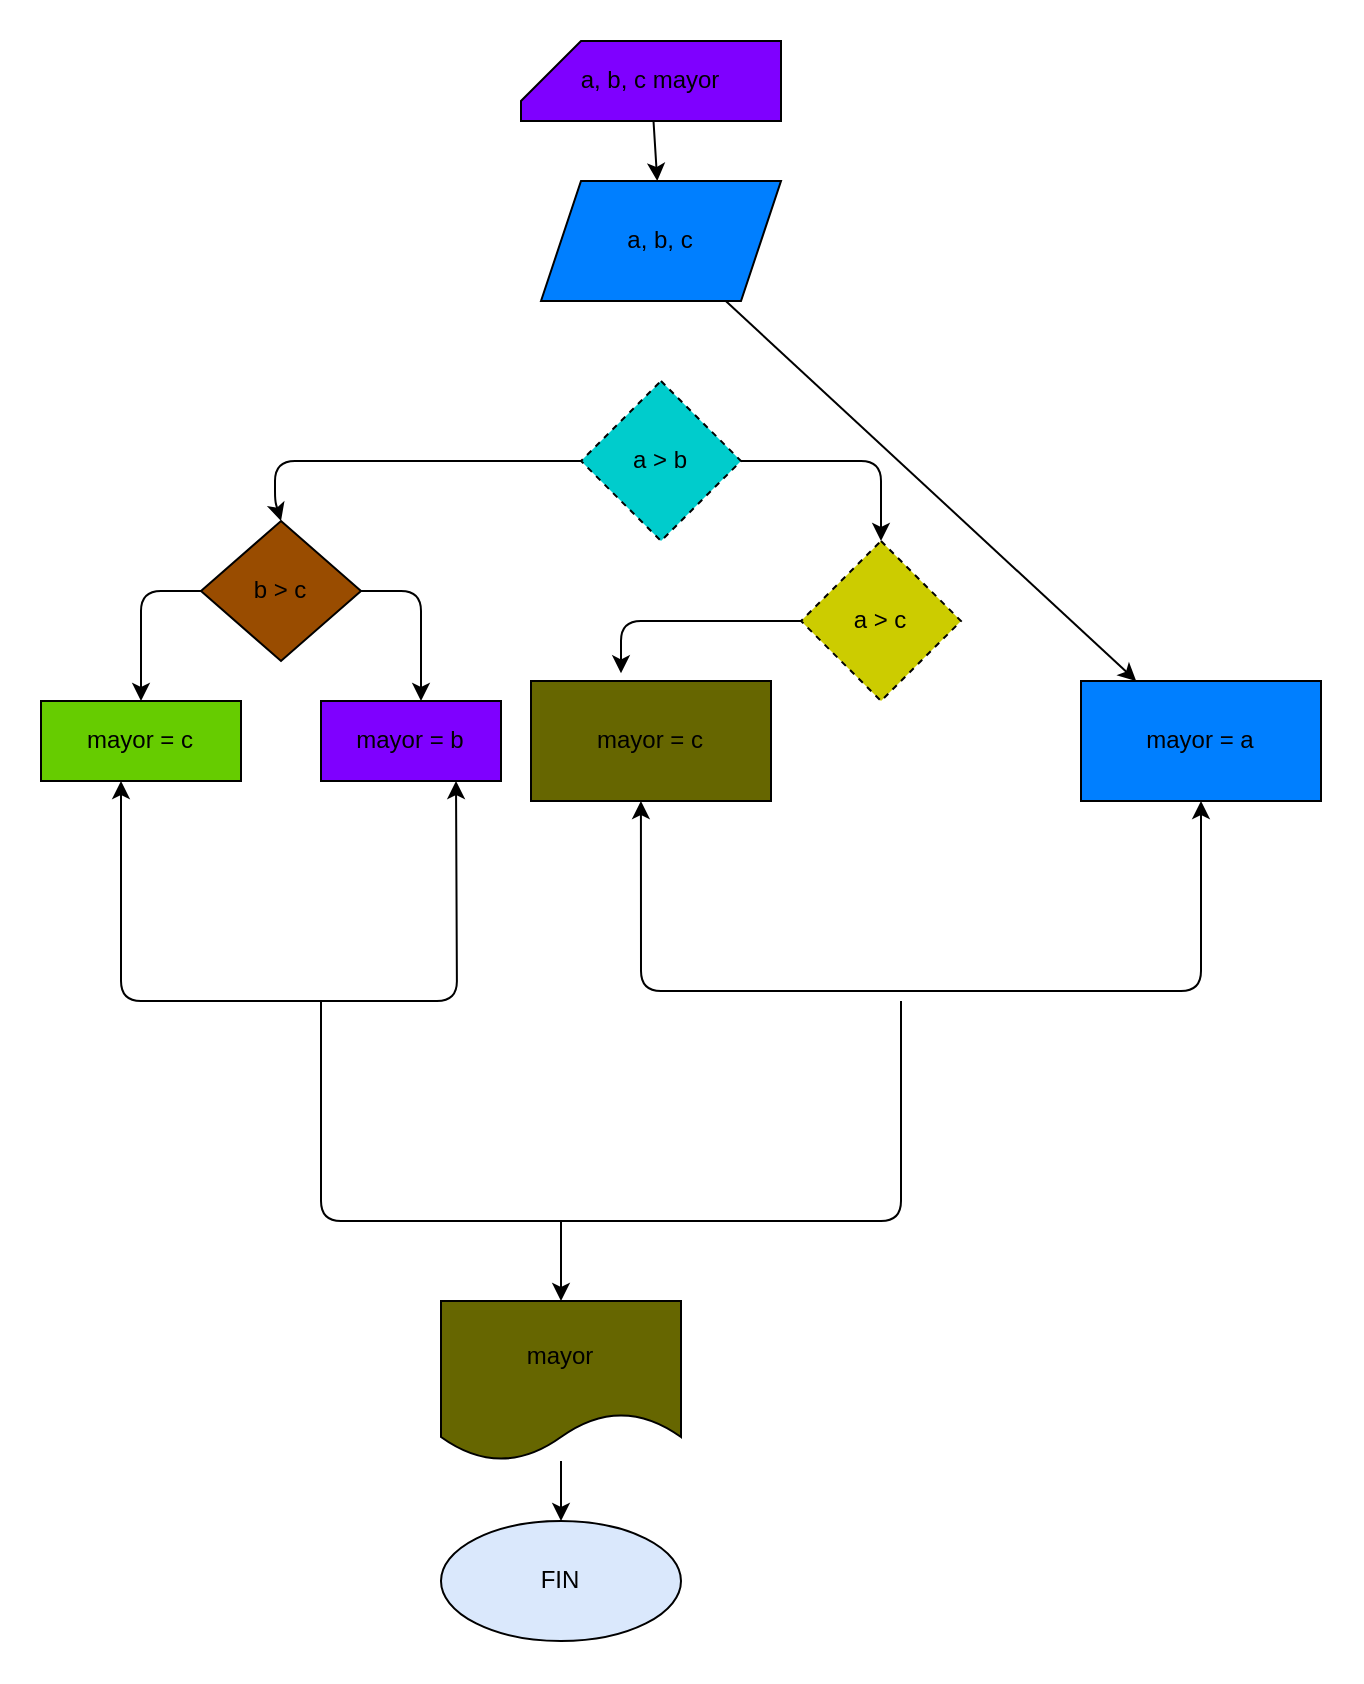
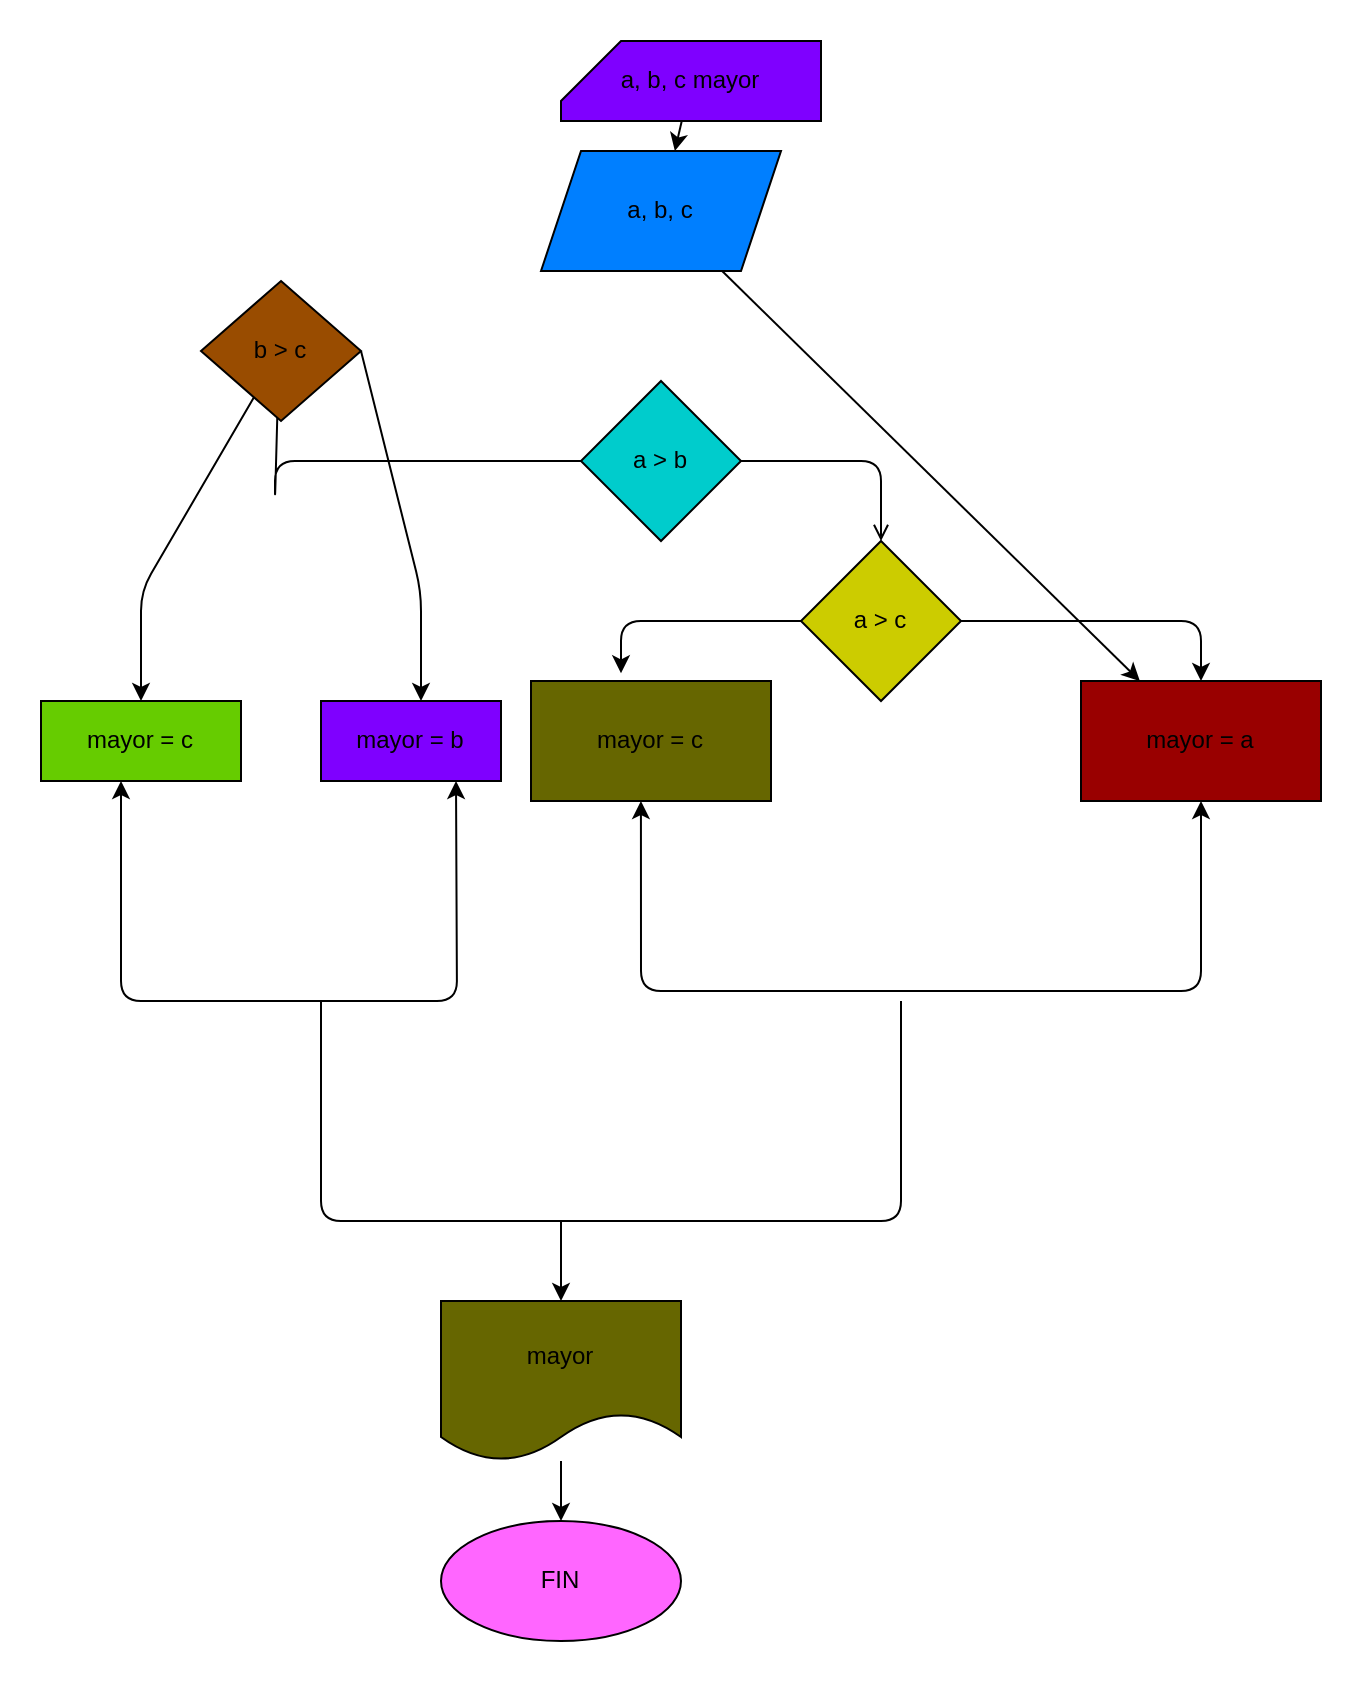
  <mxCell id="0" />
  <mxCell id="1" parent="0" />
- <mxCell id="2" value="a, b, c" style="shape=parallelogram;perimeter=parallelogramPerimeter;whiteSpace=wrap;html=1;fixedSize=1;fillColor=#007FFF;" vertex="1" parent="1"><mxGeometry x="270" y="90" width="120" height="60" as="geometry" /></mxCell>
+ <mxCell id="2" value="a, b, c" style="shape=parallelogram;perimeter=parallelogramPerimeter;whiteSpace=wrap;html=1;fixedSize=1;fillColor=#007FFF;" vertex="1" parent="1"><mxGeometry x="270" y="75" width="120" height="60" as="geometry" /></mxCell>
  <mxCell id="3" value="" style="edgeStyle=none;html=1;" edge="1" parent="1" source="4" target="2"><mxGeometry relative="1" as="geometry" /></mxCell>
- <mxCell id="4" value="a, b, c mayor" style="shape=card;whiteSpace=wrap;html=1;fillColor=#7F00FF;" vertex="1" parent="1"><mxGeometry x="260" y="20" width="130" height="40" as="geometry" /></mxCell>
+ <mxCell id="4" value="a, b, c mayor" style="shape=card;whiteSpace=wrap;html=1;fillColor=#7F00FF;" vertex="1" parent="1"><mxGeometry x="280" y="20" width="130" height="40" as="geometry" /></mxCell>
  <mxCell id="5" style="edgeStyle=none;html=1;" edge="1" parent="1" source="2" target="12"><mxGeometry relative="1" as="geometry" /></mxCell>
- <mxCell id="6" style="edgeStyle=none;html=1;entryX=0.5;entryY=0;entryDx=0;entryDy=0;" edge="1" parent="1" source="8" target="11"><mxGeometry relative="1" as="geometry"><mxPoint x="440" y="230" as="targetPoint" /><Array as="points"><mxPoint x="440" y="230" /></Array></mxGeometry></mxCell>
+ <mxCell id="6" style="edgeStyle=none;html=1;entryX=0.5;entryY=0;entryDx=0;entryDy=0;endArrow=open;" edge="1" parent="1" source="8" target="11"><mxGeometry relative="1" as="geometry"><mxPoint x="440" y="230" as="targetPoint" /><Array as="points"><mxPoint x="440" y="230" /></Array></mxGeometry></mxCell>
  <mxCell id="7" style="edgeStyle=none;html=1;entryX=0.5;entryY=0;entryDx=0;entryDy=0;" edge="1" parent="1" source="8" target="16"><mxGeometry relative="1" as="geometry"><mxPoint x="140" y="230" as="targetPoint" /><Array as="points"><mxPoint x="137" y="230" /><mxPoint x="137" y="250" /></Array></mxGeometry></mxCell>
- <mxCell id="8" value="a &amp;gt; b" style="rhombus;whiteSpace=wrap;html=1;fillColor=#00CCCC;dashed=1;" vertex="1" parent="1"><mxGeometry x="290" y="190" width="80" height="80" as="geometry" /></mxCell>
+ <mxCell id="8" value="a &amp;gt; b" style="rhombus;whiteSpace=wrap;html=1;fillColor=#00CCCC;" vertex="1" parent="1"><mxGeometry x="290" y="190" width="80" height="80" as="geometry" /></mxCell>
+ <mxCell id="9" style="edgeStyle=none;html=1;" edge="1" parent="1" source="11" target="12"><mxGeometry relative="1" as="geometry"><mxPoint x="600" y="350" as="targetPoint" /><Array as="points"><mxPoint x="600" y="310" /></Array></mxGeometry></mxCell>
  <mxCell id="10" style="edgeStyle=none;html=1;exitX=0;exitY=0.5;exitDx=0;exitDy=0;entryX=0.375;entryY=-0.064;entryDx=0;entryDy=0;entryPerimeter=0;" edge="1" parent="1" source="11" target="13"><mxGeometry relative="1" as="geometry"><mxPoint x="310" y="310" as="targetPoint" /><Array as="points"><mxPoint x="310" y="310" /></Array></mxGeometry></mxCell>
- <mxCell id="11" value="a &amp;gt; c" style="rhombus;whiteSpace=wrap;html=1;fillColor=#CCCC00;dashed=1;" vertex="1" parent="1"><mxGeometry x="400" y="270" width="80" height="80" as="geometry" /></mxCell>
- <mxCell id="12" value="mayor = a" style="rounded=0;whiteSpace=wrap;html=1;fillColor=#007fff;" vertex="1" parent="1"><mxGeometry x="540" y="340" width="120" height="60" as="geometry" /></mxCell>
+ <mxCell id="11" value="a &amp;gt; c" style="rhombus;whiteSpace=wrap;html=1;fillColor=#CCCC00;" vertex="1" parent="1"><mxGeometry x="400" y="270" width="80" height="80" as="geometry" /></mxCell>
+ <mxCell id="12" value="mayor = a" style="rounded=0;whiteSpace=wrap;html=1;fillColor=#990000;" vertex="1" parent="1"><mxGeometry x="540" y="340" width="120" height="60" as="geometry" /></mxCell>
  <mxCell id="13" value="mayor = c" style="rounded=0;whiteSpace=wrap;html=1;fillColor=#666600;" vertex="1" parent="1"><mxGeometry x="265" y="340" width="120" height="60" as="geometry" /></mxCell>
  <mxCell id="14" value="" style="endArrow=classic;startArrow=classic;html=1;entryX=0.5;entryY=1;entryDx=0;entryDy=0;exitX=0.458;exitY=1;exitDx=0;exitDy=0;exitPerimeter=0;" edge="1" parent="1" source="13" target="12"><mxGeometry width="50" height="50" relative="1" as="geometry"><mxPoint x="325" y="400" as="sourcePoint" /><mxPoint x="600" y="455" as="targetPoint" /><Array as="points"><mxPoint x="320" y="495" /><mxPoint x="600" y="495" /></Array></mxGeometry></mxCell>
  <mxCell id="15" style="edgeStyle=none;html=1;entryX=0.5;entryY=0;entryDx=0;entryDy=0;" edge="1" parent="1" source="16" target="18"><mxGeometry relative="1" as="geometry"><mxPoint x="30" y="330" as="targetPoint" /><Array as="points"><mxPoint x="70" y="295" /></Array></mxGeometry></mxCell>
- <mxCell id="16" value="b &amp;gt; c" style="rhombus;whiteSpace=wrap;html=1;fillColor=#994C00;" vertex="1" parent="1"><mxGeometry x="100" y="260" width="80" height="70" as="geometry" /></mxCell>
+ <mxCell id="16" value="b &amp;gt; c" style="rhombus;whiteSpace=wrap;html=1;fillColor=#994C00;" vertex="1" parent="1"><mxGeometry x="100" y="140" width="80" height="70" as="geometry" /></mxCell>
  <mxCell id="17" value="" style="endArrow=classic;html=1;exitX=1;exitY=0.5;exitDx=0;exitDy=0;" edge="1" parent="1" source="16"><mxGeometry width="50" height="50" relative="1" as="geometry"><mxPoint x="240" y="390" as="sourcePoint" /><mxPoint x="210" y="350" as="targetPoint" /><Array as="points"><mxPoint x="210" y="295" /></Array></mxGeometry></mxCell>
  <mxCell id="18" value="mayor = c" style="rounded=0;whiteSpace=wrap;html=1;fillColor=#66CC00;" vertex="1" parent="1"><mxGeometry x="20" y="350" width="100" height="40" as="geometry" /></mxCell>
  <mxCell id="19" value="mayor = b" style="rounded=0;whiteSpace=wrap;html=1;fillColor=#7f00ff;" vertex="1" parent="1"><mxGeometry y="350" width="90" height="40" as="geometry" x="160" /></mxCell>
  <mxCell id="20" value="" style="endArrow=classic;startArrow=classic;html=1;exitX=0.4;exitY=1;exitDx=0;exitDy=0;exitPerimeter=0;entryX=0.75;entryY=1;entryDx=0;entryDy=0;" edge="1" parent="1" source="18" target="19"><mxGeometry width="50" height="50" relative="1" as="geometry"><mxPoint x="80" y="440" as="sourcePoint" /><mxPoint x="190" y="450" as="targetPoint" /><Array as="points"><mxPoint x="60" y="500" /><mxPoint x="140" y="500" /><mxPoint x="228" y="500" /></Array></mxGeometry></mxCell>
  <mxCell id="21" value="" style="endArrow=none;html=1;" edge="1" parent="1"><mxGeometry width="50" height="50" relative="1" as="geometry"><mxPoint y="500" as="sourcePoint" x="160" /><mxPoint x="450" y="500" as="targetPoint" /><Array as="points"><mxPoint y="610" x="160" /><mxPoint x="240" y="610" /><mxPoint x="450" y="610" /></Array></mxGeometry></mxCell>
  <mxCell id="22" value="" style="endArrow=classic;html=1;" edge="1" parent="1"><mxGeometry width="50" height="50" relative="1" as="geometry"><mxPoint x="280" y="610" as="sourcePoint" /><mxPoint x="280" y="650" as="targetPoint" /></mxGeometry></mxCell>
  <mxCell id="23" value="" style="edgeStyle=none;html=1;" edge="1" parent="1" source="24"><mxGeometry relative="1" as="geometry"><mxPoint x="280" y="760" as="targetPoint" /></mxGeometry></mxCell>
  <mxCell id="24" value="mayor" style="shape=document;whiteSpace=wrap;html=1;boundedLbl=1;fillColor=#666600;" vertex="1" parent="1"><mxGeometry x="220" y="650" width="120" height="80" as="geometry" /></mxCell>
- <mxCell id="25" value="FIN" style="ellipse;whiteSpace=wrap;html=1;fillColor=#dae8fc;" vertex="1" parent="1"><mxGeometry x="220" y="760" width="120" height="60" as="geometry" /></mxCell>
+ <mxCell id="25" value="FIN" style="ellipse;whiteSpace=wrap;html=1;fillColor=#FF66FF;" vertex="1" parent="1"><mxGeometry x="220" y="760" width="120" height="60" as="geometry" /></mxCell>
